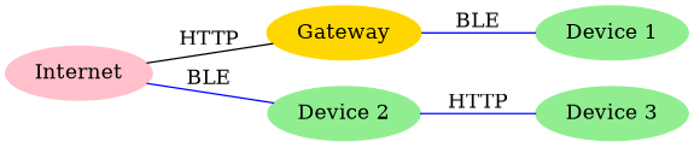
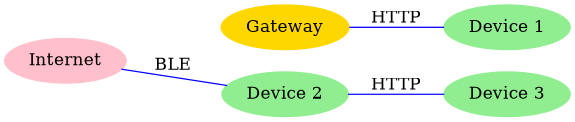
  graph {
    rankdir=LR
    node [color=lightgreen style=filled]
    edge [color=blue]
    Internet [color=pink]
    Gateway [color=gold]
    "Device 2"
    "Device 1"
    "Device 3"
-   Internet -- Gateway [label=HTTP color=""]
    Internet -- "Device 2" [label=BLE]
-   Gateway -- "Device 1" [label=BLE]
+   Gateway -- "Device 1" [label=HTTP]
    "Device 2" -- "Device 3" [label=HTTP]
  }
